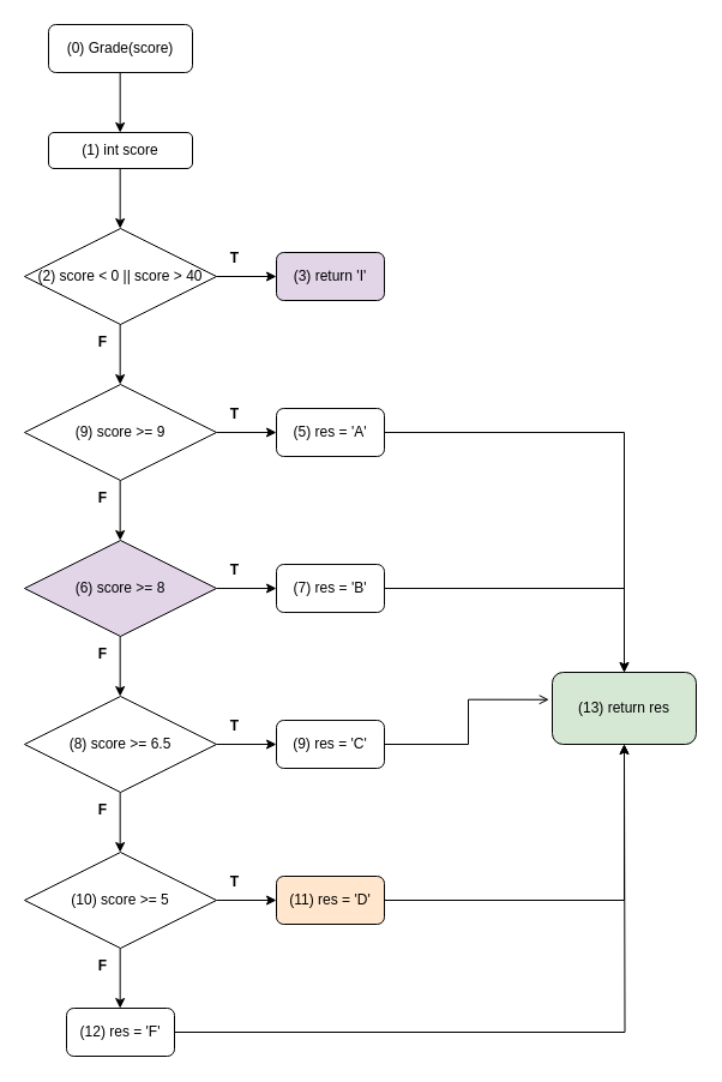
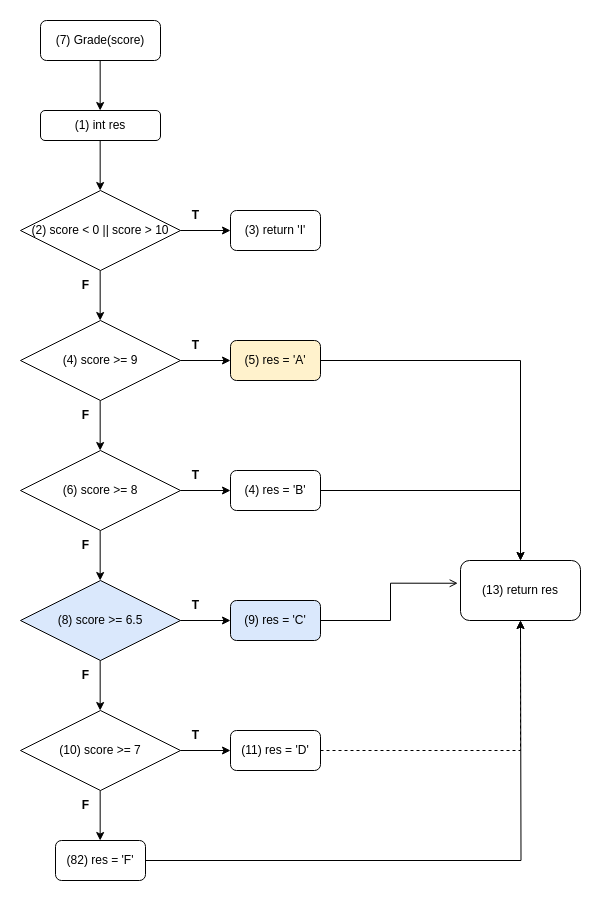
  <mxCell id="0" />
  <mxCell id="1" parent="0" />
- <mxCell id="2" value="&lt;span id=&quot;selected_text&quot;&gt;&lt;/span&gt;&lt;span id=&quot;selected_text&quot;&gt;&lt;/span&gt;&lt;span id=&quot;selected_text&quot;&gt;&lt;/span&gt;&lt;span id=&quot;selected_text&quot;&gt;&lt;/span&gt;(0) Grade(score)" style="rounded=1;whiteSpace=wrap;html=1;fontSize=12;glass=0;strokeWidth=1;shadow=0;" parent="1" vertex="1"><mxGeometry x="40" y="20" width="120" height="40" as="geometry" /></mxCell>
+ <mxCell id="2" value="&lt;span id=&quot;selected_text&quot;&gt;&lt;/span&gt;&lt;span id=&quot;selected_text&quot;&gt;&lt;/span&gt;&lt;span id=&quot;selected_text&quot;&gt;&lt;/span&gt;&lt;span id=&quot;selected_text&quot;&gt;&lt;/span&gt;(7) Grade(score)" style="rounded=1;whiteSpace=wrap;html=1;fontSize=12;glass=0;strokeWidth=1;shadow=0;" parent="1" vertex="1"><mxGeometry x="40" y="20" width="120" height="40" as="geometry" /></mxCell>
  <mxCell id="3" value="" style="endArrow=classic;html=1;rounded=0;" edge="1" parent="1"><mxGeometry width="50" height="50" relative="1" as="geometry"><mxPoint x="99.66" y="60" as="sourcePoint" /><mxPoint x="99.66" y="110" as="targetPoint" /></mxGeometry></mxCell>
- <mxCell id="4" value="&lt;span id=&quot;selected_text&quot;&gt;&lt;/span&gt;&lt;span id=&quot;selected_text&quot;&gt;&lt;/span&gt;&lt;span id=&quot;selected_text&quot;&gt;&lt;/span&gt;(1) int score" style="rounded=1;whiteSpace=wrap;html=1;" vertex="1" parent="1"><mxGeometry x="40" y="110" width="120" height="30" as="geometry" /></mxCell>
+ <mxCell id="4" value="&lt;span id=&quot;selected_text&quot;&gt;&lt;/span&gt;&lt;span id=&quot;selected_text&quot;&gt;&lt;/span&gt;&lt;span id=&quot;selected_text&quot;&gt;&lt;/span&gt;(1) int res" style="rounded=1;whiteSpace=wrap;html=1;" vertex="1" parent="1"><mxGeometry x="40" y="110" width="120" height="30" as="geometry" /></mxCell>
  <mxCell id="5" value="" style="endArrow=classic;html=1;rounded=0;" edge="1" parent="1"><mxGeometry width="50" height="50" relative="1" as="geometry"><mxPoint x="99.66" y="140" as="sourcePoint" /><mxPoint x="99.66" y="190" as="targetPoint" /></mxGeometry></mxCell>
- <mxCell id="6" value="&lt;span id=&quot;selected_text&quot;&gt;&lt;/span&gt;&lt;span id=&quot;selected_text&quot;&gt;&lt;/span&gt;(2) score &amp;lt; 0 || score &amp;gt; 40" style="rhombus;whiteSpace=wrap;html=1;" vertex="1" parent="1"><mxGeometry x="20" y="190" width="160" height="80" as="geometry" /></mxCell>
+ <mxCell id="6" value="&lt;span id=&quot;selected_text&quot;&gt;&lt;/span&gt;&lt;span id=&quot;selected_text&quot;&gt;&lt;/span&gt;(2) score &amp;lt; 0 || score &amp;gt; 10" style="rhombus;whiteSpace=wrap;html=1;" vertex="1" parent="1"><mxGeometry x="20" y="190" width="160" height="80" as="geometry" /></mxCell>
  <mxCell id="7" value="" style="endArrow=classic;html=1;rounded=0;" edge="1" parent="1"><mxGeometry width="50" height="50" relative="1" as="geometry"><mxPoint x="180" y="230" as="sourcePoint" /><mxPoint x="230" y="230" as="targetPoint" /></mxGeometry></mxCell>
- <mxCell id="8" value="&lt;span id=&quot;selected_text&quot;&gt;&lt;/span&gt;&lt;span id=&quot;selected_text&quot;&gt;&lt;/span&gt;&lt;span id=&quot;selected_text&quot;&gt;&lt;/span&gt;&lt;span id=&quot;selected_text&quot;&gt;&lt;/span&gt;&lt;span id=&quot;selected_text&quot;&gt;&lt;/span&gt;&lt;span id=&quot;selected_text&quot;&gt;&lt;/span&gt;(3) return 'I'" style="rounded=1;whiteSpace=wrap;html=1;fillColor=#e1d5e7;" vertex="1" parent="1"><mxGeometry x="230" y="210" width="90" height="40" as="geometry" /></mxCell>
+ <mxCell id="8" value="&lt;span id=&quot;selected_text&quot;&gt;&lt;/span&gt;&lt;span id=&quot;selected_text&quot;&gt;&lt;/span&gt;&lt;span id=&quot;selected_text&quot;&gt;&lt;/span&gt;&lt;span id=&quot;selected_text&quot;&gt;&lt;/span&gt;&lt;span id=&quot;selected_text&quot;&gt;&lt;/span&gt;&lt;span id=&quot;selected_text&quot;&gt;&lt;/span&gt;(3) return 'I'" style="rounded=1;whiteSpace=wrap;html=1;" vertex="1" parent="1"><mxGeometry x="230" y="210" width="90" height="40" as="geometry" /></mxCell>
  <mxCell id="9" value="&lt;span id=&quot;selected_text&quot;&gt;&lt;/span&gt;&lt;b&gt;&lt;span id=&quot;selected_text&quot;&gt;&lt;/span&gt;T&lt;/b&gt;" style="text;html=1;align=center;verticalAlign=middle;resizable=0;points=[];autosize=1;strokeColor=none;fillColor=none;" vertex="1" parent="1"><mxGeometry x="180" y="200" width="30" height="30" as="geometry" /></mxCell>
  <mxCell id="10" value="" style="endArrow=classic;html=1;rounded=0;" edge="1" parent="1"><mxGeometry width="50" height="50" relative="1" as="geometry"><mxPoint x="99.66" y="270" as="sourcePoint" /><mxPoint x="99.66" y="320" as="targetPoint" /></mxGeometry></mxCell>
  <mxCell id="11" value="&lt;b&gt;F&lt;/b&gt;" style="text;html=1;align=center;verticalAlign=middle;resizable=0;points=[];autosize=1;strokeColor=none;fillColor=none;" vertex="1" parent="1"><mxGeometry x="70" y="270" width="30" height="30" as="geometry" /></mxCell>
- <mxCell id="12" value="&lt;span id=&quot;selected_text&quot;&gt;&lt;/span&gt;&lt;span id=&quot;selected_text&quot;&gt;&lt;/span&gt;&lt;span id=&quot;selected_text&quot;&gt;&lt;/span&gt;&lt;span id=&quot;selected_text&quot;&gt;&lt;/span&gt;(9) score &amp;gt;= 9" style="rhombus;whiteSpace=wrap;html=1;" vertex="1" parent="1"><mxGeometry x="20" y="320" width="160" height="80" as="geometry" /></mxCell>
+ <mxCell id="12" value="&lt;span id=&quot;selected_text&quot;&gt;&lt;/span&gt;&lt;span id=&quot;selected_text&quot;&gt;&lt;/span&gt;&lt;span id=&quot;selected_text&quot;&gt;&lt;/span&gt;&lt;span id=&quot;selected_text&quot;&gt;&lt;/span&gt;(4) score &amp;gt;= 9" style="rhombus;whiteSpace=wrap;html=1;" vertex="1" parent="1"><mxGeometry x="20" y="320" width="160" height="80" as="geometry" /></mxCell>
  <mxCell id="13" value="" style="endArrow=classic;html=1;rounded=0;" edge="1" parent="1"><mxGeometry width="50" height="50" relative="1" as="geometry"><mxPoint x="180" y="360" as="sourcePoint" /><mxPoint x="230" y="360" as="targetPoint" /></mxGeometry></mxCell>
- <mxCell id="14" value="&lt;span id=&quot;selected_text&quot;&gt;&lt;/span&gt;&lt;span id=&quot;selected_text&quot;&gt;&lt;/span&gt;&lt;span id=&quot;selected_text&quot;&gt;&lt;/span&gt;&lt;span id=&quot;selected_text&quot;&gt;&lt;/span&gt;&lt;span id=&quot;selected_text&quot;&gt;&lt;/span&gt;&lt;span id=&quot;selected_text&quot;&gt;&lt;/span&gt;&lt;span id=&quot;selected_text&quot;&gt;&lt;/span&gt;&lt;span id=&quot;selected_text&quot;&gt;&lt;/span&gt;&lt;span id=&quot;selected_text&quot;&gt;&lt;/span&gt;&lt;span id=&quot;selected_text&quot;&gt;&lt;/span&gt;(5) res = 'A'" style="rounded=1;whiteSpace=wrap;html=1;" vertex="1" parent="1"><mxGeometry x="230" y="340" width="90" height="40" as="geometry" /></mxCell>
+ <mxCell id="14" value="&lt;span id=&quot;selected_text&quot;&gt;&lt;/span&gt;&lt;span id=&quot;selected_text&quot;&gt;&lt;/span&gt;&lt;span id=&quot;selected_text&quot;&gt;&lt;/span&gt;&lt;span id=&quot;selected_text&quot;&gt;&lt;/span&gt;&lt;span id=&quot;selected_text&quot;&gt;&lt;/span&gt;&lt;span id=&quot;selected_text&quot;&gt;&lt;/span&gt;&lt;span id=&quot;selected_text&quot;&gt;&lt;/span&gt;&lt;span id=&quot;selected_text&quot;&gt;&lt;/span&gt;&lt;span id=&quot;selected_text&quot;&gt;&lt;/span&gt;&lt;span id=&quot;selected_text&quot;&gt;&lt;/span&gt;(5) res = 'A'" style="rounded=1;whiteSpace=wrap;html=1;fillColor=#fff2cc;" vertex="1" parent="1"><mxGeometry x="230" y="340" width="90" height="40" as="geometry" /></mxCell>
  <mxCell id="15" value="&lt;span id=&quot;selected_text&quot;&gt;&lt;/span&gt;&lt;b&gt;&lt;span id=&quot;selected_text&quot;&gt;&lt;/span&gt;T&lt;/b&gt;" style="text;html=1;align=center;verticalAlign=middle;resizable=0;points=[];autosize=1;strokeColor=none;fillColor=none;" vertex="1" parent="1"><mxGeometry x="180" y="330" width="30" height="30" as="geometry" /></mxCell>
  <mxCell id="16" value="" style="endArrow=classic;html=1;rounded=0;" edge="1" parent="1"><mxGeometry width="50" height="50" relative="1" as="geometry"><mxPoint x="99.66" y="400" as="sourcePoint" /><mxPoint x="99.66" y="450" as="targetPoint" /></mxGeometry></mxCell>
  <mxCell id="17" value="&lt;b&gt;F&lt;/b&gt;" style="text;html=1;align=center;verticalAlign=middle;resizable=0;points=[];autosize=1;strokeColor=none;fillColor=none;" vertex="1" parent="1"><mxGeometry x="70" y="400" width="30" height="30" as="geometry" /></mxCell>
- <mxCell id="18" value="&lt;span id=&quot;selected_text&quot;&gt;&lt;/span&gt;&lt;span id=&quot;selected_text&quot;&gt;&lt;/span&gt;&lt;span id=&quot;selected_text&quot;&gt;&lt;/span&gt;&lt;span id=&quot;selected_text&quot;&gt;&lt;/span&gt;(6) score &amp;gt;= 8" style="rhombus;whiteSpace=wrap;html=1;fillColor=#e1d5e7;" vertex="1" parent="1"><mxGeometry x="20" y="450" width="160" height="80" as="geometry" /></mxCell>
+ <mxCell id="18" value="&lt;span id=&quot;selected_text&quot;&gt;&lt;/span&gt;&lt;span id=&quot;selected_text&quot;&gt;&lt;/span&gt;&lt;span id=&quot;selected_text&quot;&gt;&lt;/span&gt;&lt;span id=&quot;selected_text&quot;&gt;&lt;/span&gt;(6) score &amp;gt;= 8" style="rhombus;whiteSpace=wrap;html=1;" vertex="1" parent="1"><mxGeometry x="20" y="450" width="160" height="80" as="geometry" /></mxCell>
  <mxCell id="19" value="" style="endArrow=classic;html=1;rounded=0;" edge="1" parent="1"><mxGeometry width="50" height="50" relative="1" as="geometry"><mxPoint x="180" y="490" as="sourcePoint" /><mxPoint x="230" y="490" as="targetPoint" /></mxGeometry></mxCell>
- <mxCell id="20" value="&lt;span id=&quot;selected_text&quot;&gt;&lt;/span&gt;&lt;span id=&quot;selected_text&quot;&gt;&lt;/span&gt;&lt;span id=&quot;selected_text&quot;&gt;&lt;/span&gt;&lt;span id=&quot;selected_text&quot;&gt;&lt;/span&gt;&lt;span id=&quot;selected_text&quot;&gt;&lt;/span&gt;&lt;span id=&quot;selected_text&quot;&gt;&lt;/span&gt;&lt;span id=&quot;selected_text&quot;&gt;&lt;/span&gt;&lt;span id=&quot;selected_text&quot;&gt;&lt;/span&gt;&lt;span id=&quot;selected_text&quot;&gt;&lt;/span&gt;&lt;span id=&quot;selected_text&quot;&gt;&lt;/span&gt;&lt;span id=&quot;selected_text&quot;&gt;&lt;/span&gt;(7) res = 'B'" style="rounded=1;whiteSpace=wrap;html=1;" vertex="1" parent="1"><mxGeometry x="230" y="470" width="90" height="40" as="geometry" /></mxCell>
+ <mxCell id="20" value="&lt;span id=&quot;selected_text&quot;&gt;&lt;/span&gt;&lt;span id=&quot;selected_text&quot;&gt;&lt;/span&gt;&lt;span id=&quot;selected_text&quot;&gt;&lt;/span&gt;&lt;span id=&quot;selected_text&quot;&gt;&lt;/span&gt;&lt;span id=&quot;selected_text&quot;&gt;&lt;/span&gt;&lt;span id=&quot;selected_text&quot;&gt;&lt;/span&gt;&lt;span id=&quot;selected_text&quot;&gt;&lt;/span&gt;&lt;span id=&quot;selected_text&quot;&gt;&lt;/span&gt;&lt;span id=&quot;selected_text&quot;&gt;&lt;/span&gt;&lt;span id=&quot;selected_text&quot;&gt;&lt;/span&gt;&lt;span id=&quot;selected_text&quot;&gt;&lt;/span&gt;(4) res = 'B'" style="rounded=1;whiteSpace=wrap;html=1;" vertex="1" parent="1"><mxGeometry x="230" y="470" width="90" height="40" as="geometry" /></mxCell>
  <mxCell id="21" value="&lt;span id=&quot;selected_text&quot;&gt;&lt;/span&gt;&lt;b&gt;&lt;span id=&quot;selected_text&quot;&gt;&lt;/span&gt;T&lt;/b&gt;" style="text;html=1;align=center;verticalAlign=middle;resizable=0;points=[];autosize=1;strokeColor=none;fillColor=none;" vertex="1" parent="1"><mxGeometry x="180" y="460" width="30" height="30" as="geometry" /></mxCell>
  <mxCell id="22" value="" style="endArrow=classic;html=1;rounded=0;" edge="1" parent="1"><mxGeometry width="50" height="50" relative="1" as="geometry"><mxPoint x="99.66" y="530" as="sourcePoint" /><mxPoint x="99.66" y="580" as="targetPoint" /></mxGeometry></mxCell>
  <mxCell id="23" value="&lt;b&gt;F&lt;/b&gt;" style="text;html=1;align=center;verticalAlign=middle;resizable=0;points=[];autosize=1;strokeColor=none;fillColor=none;" vertex="1" parent="1"><mxGeometry x="70" y="530" width="30" height="30" as="geometry" /></mxCell>
- <mxCell id="24" value="&lt;span id=&quot;selected_text&quot;&gt;&lt;/span&gt;&lt;span id=&quot;selected_text&quot;&gt;&lt;/span&gt;&lt;span id=&quot;selected_text&quot;&gt;&lt;/span&gt;&lt;span id=&quot;selected_text&quot;&gt;&lt;/span&gt;(8) score &amp;gt;= 6.5" style="rhombus;whiteSpace=wrap;html=1;" vertex="1" parent="1"><mxGeometry x="20" y="580" width="160" height="80" as="geometry" /></mxCell>
+ <mxCell id="24" value="&lt;span id=&quot;selected_text&quot;&gt;&lt;/span&gt;&lt;span id=&quot;selected_text&quot;&gt;&lt;/span&gt;&lt;span id=&quot;selected_text&quot;&gt;&lt;/span&gt;&lt;span id=&quot;selected_text&quot;&gt;&lt;/span&gt;(8) score &amp;gt;= 6.5" style="rhombus;whiteSpace=wrap;html=1;fillColor=#dae8fc;" vertex="1" parent="1"><mxGeometry x="20" y="580" width="160" height="80" as="geometry" /></mxCell>
  <mxCell id="25" value="" style="endArrow=classic;html=1;rounded=0;" edge="1" parent="1"><mxGeometry width="50" height="50" relative="1" as="geometry"><mxPoint x="180" y="620" as="sourcePoint" /><mxPoint x="230" y="620" as="targetPoint" /></mxGeometry></mxCell>
- <mxCell id="26" value="&lt;span id=&quot;selected_text&quot;&gt;&lt;/span&gt;&lt;span id=&quot;selected_text&quot;&gt;&lt;/span&gt;(9) res = 'C'" style="rounded=1;whiteSpace=wrap;html=1;" vertex="1" parent="1"><mxGeometry x="230" y="600" width="90" height="40" as="geometry" /></mxCell>
+ <mxCell id="26" value="&lt;span id=&quot;selected_text&quot;&gt;&lt;/span&gt;&lt;span id=&quot;selected_text&quot;&gt;&lt;/span&gt;(9) res = 'C'" style="rounded=1;whiteSpace=wrap;html=1;fillColor=#dae8fc;" vertex="1" parent="1"><mxGeometry x="230" y="600" width="90" height="40" as="geometry" /></mxCell>
  <mxCell id="27" value="&lt;span id=&quot;selected_text&quot;&gt;&lt;/span&gt;&lt;b&gt;&lt;span id=&quot;selected_text&quot;&gt;&lt;/span&gt;T&lt;/b&gt;" style="text;html=1;align=center;verticalAlign=middle;resizable=0;points=[];autosize=1;strokeColor=none;fillColor=none;" vertex="1" parent="1"><mxGeometry x="180" y="590" width="30" height="30" as="geometry" /></mxCell>
  <mxCell id="28" value="" style="endArrow=classic;html=1;rounded=0;" edge="1" parent="1"><mxGeometry width="50" height="50" relative="1" as="geometry"><mxPoint x="99.66" y="660" as="sourcePoint" /><mxPoint x="99.66" y="710" as="targetPoint" /></mxGeometry></mxCell>
  <mxCell id="29" value="&lt;b&gt;F&lt;/b&gt;" style="text;html=1;align=center;verticalAlign=middle;resizable=0;points=[];autosize=1;strokeColor=none;fillColor=none;" vertex="1" parent="1"><mxGeometry x="70" y="660" width="30" height="30" as="geometry" /></mxCell>
- <mxCell id="30" value="&lt;span id=&quot;selected_text&quot;&gt;&lt;/span&gt;&lt;span id=&quot;selected_text&quot;&gt;&lt;/span&gt;&lt;span id=&quot;selected_text&quot;&gt;&lt;/span&gt;&lt;span id=&quot;selected_text&quot;&gt;&lt;/span&gt;(10) score &amp;gt;= 5" style="rhombus;whiteSpace=wrap;html=1;" vertex="1" parent="1"><mxGeometry x="20" y="710" width="160" height="80" as="geometry" /></mxCell>
+ <mxCell id="30" value="&lt;span id=&quot;selected_text&quot;&gt;&lt;/span&gt;&lt;span id=&quot;selected_text&quot;&gt;&lt;/span&gt;&lt;span id=&quot;selected_text&quot;&gt;&lt;/span&gt;&lt;span id=&quot;selected_text&quot;&gt;&lt;/span&gt;(10) score &amp;gt;= 7" style="rhombus;whiteSpace=wrap;html=1;" vertex="1" parent="1"><mxGeometry x="20" y="710" width="160" height="80" as="geometry" /></mxCell>
  <mxCell id="31" value="" style="endArrow=classic;html=1;rounded=0;" edge="1" parent="1"><mxGeometry width="50" height="50" relative="1" as="geometry"><mxPoint x="180" y="750" as="sourcePoint" /><mxPoint x="230" y="750" as="targetPoint" /></mxGeometry></mxCell>
- <mxCell id="32" style="edgeStyle=orthogonalEdgeStyle;rounded=0;orthogonalLoop=1;jettySize=auto;html=1;exitX=1;exitY=0.5;exitDx=0;exitDy=0;entryX=0.5;entryY=1;entryDx=0;entryDy=0;" edge="1" parent="1" source="33" target="39"><mxGeometry relative="1" as="geometry" /></mxCell>
- <mxCell id="33" value="&lt;span id=&quot;selected_text&quot;&gt;&lt;/span&gt;&lt;span id=&quot;selected_text&quot;&gt;&lt;/span&gt;(11) res = 'D'" style="rounded=1;whiteSpace=wrap;html=1;fillColor=#ffe6cc;" vertex="1" parent="1"><mxGeometry x="230" y="730" width="90" height="40" as="geometry" /></mxCell>
+ <mxCell id="32" style="edgeStyle=orthogonalEdgeStyle;rounded=0;orthogonalLoop=1;jettySize=auto;html=1;exitX=1;exitY=0.5;exitDx=0;exitDy=0;entryX=0.5;entryY=1;entryDx=0;entryDy=0;dashed=1;" edge="1" parent="1" source="33" target="39"><mxGeometry relative="1" as="geometry" /></mxCell>
+ <mxCell id="33" value="&lt;span id=&quot;selected_text&quot;&gt;&lt;/span&gt;&lt;span id=&quot;selected_text&quot;&gt;&lt;/span&gt;(11) res = 'D'" style="rounded=1;whiteSpace=wrap;html=1;" vertex="1" parent="1"><mxGeometry x="230" y="730" width="90" height="40" as="geometry" /></mxCell>
  <mxCell id="34" value="&lt;span id=&quot;selected_text&quot;&gt;&lt;/span&gt;&lt;b&gt;&lt;span id=&quot;selected_text&quot;&gt;&lt;/span&gt;T&lt;/b&gt;" style="text;html=1;align=center;verticalAlign=middle;resizable=0;points=[];autosize=1;strokeColor=none;fillColor=none;" vertex="1" parent="1"><mxGeometry x="180" y="720" width="30" height="30" as="geometry" /></mxCell>
  <mxCell id="35" value="" style="endArrow=classic;html=1;rounded=0;" edge="1" parent="1"><mxGeometry width="50" height="50" relative="1" as="geometry"><mxPoint x="99.66" y="790" as="sourcePoint" /><mxPoint x="99.66" y="840" as="targetPoint" /></mxGeometry></mxCell>
  <mxCell id="36" value="&lt;b&gt;F&lt;/b&gt;" style="text;html=1;align=center;verticalAlign=middle;resizable=0;points=[];autosize=1;strokeColor=none;fillColor=none;" vertex="1" parent="1"><mxGeometry x="70" y="790" width="30" height="30" as="geometry" /></mxCell>
  <mxCell id="37" style="edgeStyle=orthogonalEdgeStyle;rounded=0;orthogonalLoop=1;jettySize=auto;html=1;exitX=1;exitY=0.5;exitDx=0;exitDy=0;" edge="1" parent="1" source="38"><mxGeometry relative="1" as="geometry"><mxPoint x="520" y="620" as="targetPoint" /></mxGeometry></mxCell>
- <mxCell id="38" value="&lt;span id=&quot;selected_text&quot;&gt;&lt;/span&gt;&lt;span id=&quot;selected_text&quot;&gt;&lt;/span&gt;&lt;span id=&quot;selected_text&quot;&gt;&lt;/span&gt;&lt;span id=&quot;selected_text&quot;&gt;&lt;/span&gt;&lt;span id=&quot;selected_text&quot;&gt;&lt;/span&gt;&lt;span id=&quot;selected_text&quot;&gt;&lt;/span&gt;&lt;span id=&quot;selected_text&quot;&gt;&lt;/span&gt;&lt;span id=&quot;selected_text&quot;&gt;&lt;/span&gt;(12) res = 'F'" style="rounded=1;whiteSpace=wrap;html=1;" vertex="1" parent="1"><mxGeometry x="55" y="840" width="90" height="40" as="geometry" /></mxCell>
- <mxCell id="39" value="&lt;span id=&quot;selected_text&quot;&gt;&lt;/span&gt;&lt;span id=&quot;selected_text&quot;&gt;&lt;/span&gt;(13) return res" style="rounded=1;whiteSpace=wrap;html=1;fillColor=#d5e8d4;" vertex="1" parent="1"><mxGeometry x="460" y="560" width="120" height="60" as="geometry" /></mxCell>
+ <mxCell id="38" value="&lt;span id=&quot;selected_text&quot;&gt;&lt;/span&gt;&lt;span id=&quot;selected_text&quot;&gt;&lt;/span&gt;&lt;span id=&quot;selected_text&quot;&gt;&lt;/span&gt;&lt;span id=&quot;selected_text&quot;&gt;&lt;/span&gt;&lt;span id=&quot;selected_text&quot;&gt;&lt;/span&gt;&lt;span id=&quot;selected_text&quot;&gt;&lt;/span&gt;&lt;span id=&quot;selected_text&quot;&gt;&lt;/span&gt;&lt;span id=&quot;selected_text&quot;&gt;&lt;/span&gt;(82) res = 'F'" style="rounded=1;whiteSpace=wrap;html=1;" vertex="1" parent="1"><mxGeometry x="55" y="840" width="90" height="40" as="geometry" /></mxCell>
+ <mxCell id="39" value="&lt;span id=&quot;selected_text&quot;&gt;&lt;/span&gt;&lt;span id=&quot;selected_text&quot;&gt;&lt;/span&gt;(13) return res" style="rounded=1;whiteSpace=wrap;html=1;" vertex="1" parent="1"><mxGeometry x="460" y="560" width="120" height="60" as="geometry" /></mxCell>
  <mxCell id="40" value="" style="endArrow=classic;html=1;rounded=0;entryX=0.5;entryY=0;entryDx=0;entryDy=0;" edge="1" parent="1" target="39"><mxGeometry width="50" height="50" relative="1" as="geometry"><mxPoint x="320" y="360" as="sourcePoint" /><mxPoint x="520" y="360" as="targetPoint" /><Array as="points"><mxPoint x="520" y="360" /></Array></mxGeometry></mxCell>
  <mxCell id="41" value="" style="endArrow=classic;html=1;rounded=0;" edge="1" parent="1"><mxGeometry width="50" height="50" relative="1" as="geometry"><mxPoint x="320" y="490" as="sourcePoint" /><mxPoint x="520" y="560" as="targetPoint" /><Array as="points"><mxPoint x="520" y="490" /></Array></mxGeometry></mxCell>
  <mxCell id="42" style="edgeStyle=orthogonalEdgeStyle;rounded=0;orthogonalLoop=1;jettySize=auto;html=1;exitX=1;exitY=0.5;exitDx=0;exitDy=0;entryX=-0.023;entryY=0.379;entryDx=0;entryDy=0;entryPerimeter=0;endArrow=open;" edge="1" parent="1" source="26" target="39"><mxGeometry relative="1" as="geometry" /></mxCell>
